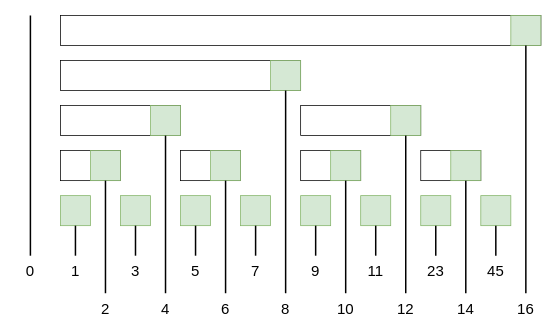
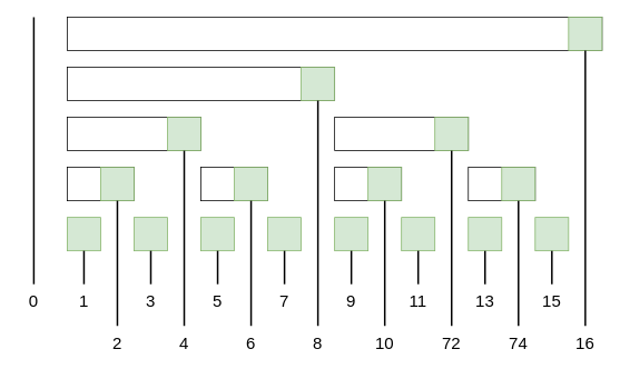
  <mxCell id="0" />
  <mxCell id="1" parent="0" />
  <mxCell id="2" value="" style="rounded=0;whiteSpace=wrap;html=1;" vertex="1" parent="1"><mxGeometry x="80" y="20" width="640" height="40" as="geometry" /></mxCell>
  <mxCell id="3" value="" style="whiteSpace=wrap;html=1;aspect=fixed;fillColor=#d5e8d4;strokeColor=#82b366;" vertex="1" parent="1"><mxGeometry x="680" y="20" width="40" height="40" as="geometry" /></mxCell>
  <mxCell id="4" value="" style="rounded=0;whiteSpace=wrap;html=1;" vertex="1" parent="1"><mxGeometry x="80" y="80" width="320" height="40" as="geometry" /></mxCell>
  <mxCell id="5" value="" style="rounded=0;whiteSpace=wrap;html=1;" vertex="1" parent="1"><mxGeometry x="80" y="140" width="160" height="40" as="geometry" /></mxCell>
  <mxCell id="6" value="" style="whiteSpace=wrap;html=1;aspect=fixed;fillColor=#d5e8d4;strokeColor=#82b366;" vertex="1" parent="1"><mxGeometry x="200" y="140" width="40" height="40" as="geometry" /></mxCell>
  <mxCell id="7" value="" style="rounded=0;whiteSpace=wrap;html=1;" vertex="1" parent="1"><mxGeometry x="80" y="200" width="80" height="40" as="geometry" /></mxCell>
  <mxCell id="8" value="" style="whiteSpace=wrap;html=1;aspect=fixed;fillColor=#d5e8d4;strokeColor=#82b366;" vertex="1" parent="1"><mxGeometry x="360" y="80" width="40" height="40" as="geometry" /></mxCell>
  <mxCell id="9" value="" style="whiteSpace=wrap;html=1;aspect=fixed;fillColor=#d5e8d4;strokeColor=#82b366;" vertex="1" parent="1"><mxGeometry x="120" y="200" width="40" height="40" as="geometry" /></mxCell>
  <mxCell id="10" value="" style="whiteSpace=wrap;html=1;aspect=fixed;fillColor=#d5e8d4;strokeColor=#82b366;" vertex="1" parent="1"><mxGeometry x="80" y="260" width="40" height="40" as="geometry" /></mxCell>
  <mxCell id="11" value="" style="whiteSpace=wrap;html=1;aspect=fixed;fillColor=#d5e8d4;strokeColor=#82b366;" vertex="1" parent="1"><mxGeometry x="160" y="260" width="40" height="40" as="geometry" /></mxCell>
  <mxCell id="12" value="" style="rounded=0;whiteSpace=wrap;html=1;" vertex="1" parent="1"><mxGeometry x="240" y="200" width="80" height="40" as="geometry" /></mxCell>
  <mxCell id="13" value="" style="whiteSpace=wrap;html=1;aspect=fixed;fillColor=#d5e8d4;strokeColor=#82b366;" vertex="1" parent="1"><mxGeometry x="280" y="200" width="40" height="40" as="geometry" /></mxCell>
  <mxCell id="14" value="" style="whiteSpace=wrap;html=1;aspect=fixed;fillColor=#d5e8d4;strokeColor=#82b366;" vertex="1" parent="1"><mxGeometry x="240" y="260" width="40" height="40" as="geometry" /></mxCell>
  <mxCell id="15" value="" style="whiteSpace=wrap;html=1;aspect=fixed;fillColor=#d5e8d4;strokeColor=#82b366;" vertex="1" parent="1"><mxGeometry x="320" y="260" width="40" height="40" as="geometry" /></mxCell>
  <mxCell id="16" value="" style="rounded=0;whiteSpace=wrap;html=1;" vertex="1" parent="1"><mxGeometry x="400" y="140" width="160" height="40" as="geometry" /></mxCell>
  <mxCell id="17" value="" style="whiteSpace=wrap;html=1;aspect=fixed;fillColor=#d5e8d4;strokeColor=#82b366;" vertex="1" parent="1"><mxGeometry x="520" y="140" width="40" height="40" as="geometry" /></mxCell>
  <mxCell id="18" value="" style="rounded=0;whiteSpace=wrap;html=1;" vertex="1" parent="1"><mxGeometry x="400" y="200" width="80" height="40" as="geometry" /></mxCell>
  <mxCell id="19" value="" style="whiteSpace=wrap;html=1;aspect=fixed;fillColor=#d5e8d4;strokeColor=#82b366;" vertex="1" parent="1"><mxGeometry x="440" y="200" width="40" height="40" as="geometry" /></mxCell>
  <mxCell id="20" value="" style="whiteSpace=wrap;html=1;aspect=fixed;fillColor=#d5e8d4;strokeColor=#82b366;" vertex="1" parent="1"><mxGeometry x="400" y="260" width="40" height="40" as="geometry" /></mxCell>
  <mxCell id="21" value="" style="whiteSpace=wrap;html=1;aspect=fixed;fillColor=#d5e8d4;strokeColor=#82b366;" vertex="1" parent="1"><mxGeometry x="480" y="260" width="40" height="40" as="geometry" /></mxCell>
  <mxCell id="22" value="" style="rounded=0;whiteSpace=wrap;html=1;" vertex="1" parent="1"><mxGeometry x="560" y="200" width="80" height="40" as="geometry" /></mxCell>
  <mxCell id="23" value="" style="whiteSpace=wrap;html=1;aspect=fixed;fillColor=#d5e8d4;strokeColor=#82b366;" vertex="1" parent="1"><mxGeometry x="600" y="200" width="40" height="40" as="geometry" /></mxCell>
  <mxCell id="24" value="" style="whiteSpace=wrap;html=1;aspect=fixed;fillColor=#d5e8d4;strokeColor=#82b366;" vertex="1" parent="1"><mxGeometry x="560" y="260" width="40" height="40" as="geometry" /></mxCell>
  <mxCell id="25" value="" style="whiteSpace=wrap;html=1;aspect=fixed;fillColor=#d5e8d4;strokeColor=#82b366;" vertex="1" parent="1"><mxGeometry x="640" y="260" width="40" height="40" as="geometry" /></mxCell>
  <mxCell id="26" value="" style="endArrow=none;html=1;entryX=0.5;entryY=1;entryDx=0;entryDy=0;strokeWidth=2;fillColor=#d5e8d4;strokeColor=#000000;" edge="1" parent="1" target="10"><mxGeometry width="50" height="50" relative="1" as="geometry"><mxPoint x="100" y="340" as="sourcePoint" /><mxPoint x="130" y="320" as="targetPoint" /></mxGeometry></mxCell>
  <mxCell id="27" value="" style="endArrow=none;html=1;strokeColor=#000000;strokeWidth=2;" edge="1" parent="1"><mxGeometry width="50" height="50" relative="1" as="geometry"><mxPoint x="40" y="340" as="sourcePoint" /><mxPoint x="40" y="20" as="targetPoint" /></mxGeometry></mxCell>
  <mxCell id="28" value="&lt;font style=&quot;font-size: 20px&quot;&gt;0&lt;/font&gt;" style="text;html=1;strokeColor=none;fillColor=none;align=center;verticalAlign=middle;whiteSpace=wrap;rounded=0;" vertex="1" parent="1"><mxGeometry x="20" y="350" width="40" height="20" as="geometry" /></mxCell>
  <mxCell id="29" value="&lt;font style=&quot;font-size: 20px&quot;&gt;1&lt;/font&gt;" style="text;html=1;strokeColor=none;fillColor=none;align=center;verticalAlign=middle;whiteSpace=wrap;rounded=0;" vertex="1" parent="1"><mxGeometry x="80" y="350" width="40" height="20" as="geometry" /></mxCell>
  <mxCell id="30" value="" style="endArrow=none;html=1;entryX=0.5;entryY=1;entryDx=0;entryDy=0;strokeWidth=2;fillColor=#d5e8d4;strokeColor=#000000;" edge="1" parent="1" target="9"><mxGeometry width="50" height="50" relative="1" as="geometry"><mxPoint x="140" y="390" as="sourcePoint" /><mxPoint x="139.5" y="300" as="targetPoint" /></mxGeometry></mxCell>
  <mxCell id="31" value="&lt;font style=&quot;font-size: 20px&quot;&gt;2&lt;/font&gt;" style="text;html=1;strokeColor=none;fillColor=none;align=center;verticalAlign=middle;whiteSpace=wrap;rounded=0;" vertex="1" parent="1"><mxGeometry x="120" y="400" width="40" height="20" as="geometry" /></mxCell>
  <mxCell id="32" value="" style="endArrow=none;html=1;entryX=0.5;entryY=1;entryDx=0;entryDy=0;strokeWidth=2;fillColor=#d5e8d4;strokeColor=#000000;" edge="1" parent="1"><mxGeometry width="50" height="50" relative="1" as="geometry"><mxPoint x="180" y="340" as="sourcePoint" /><mxPoint x="180" y="300" as="targetPoint" /></mxGeometry></mxCell>
  <mxCell id="33" value="&lt;font style=&quot;font-size: 20px&quot;&gt;3&lt;/font&gt;" style="text;html=1;strokeColor=none;fillColor=none;align=center;verticalAlign=middle;whiteSpace=wrap;rounded=0;" vertex="1" parent="1"><mxGeometry x="160" y="350" width="40" height="20" as="geometry" /></mxCell>
  <mxCell id="34" value="" style="endArrow=none;html=1;entryX=0.5;entryY=1;entryDx=0;entryDy=0;strokeWidth=2;fillColor=#d5e8d4;strokeColor=#000000;" edge="1" parent="1" target="6"><mxGeometry width="50" height="50" relative="1" as="geometry"><mxPoint x="220" y="390" as="sourcePoint" /><mxPoint x="220" y="240" as="targetPoint" /></mxGeometry></mxCell>
  <mxCell id="35" value="&lt;font style=&quot;font-size: 20px&quot;&gt;4&lt;/font&gt;" style="text;html=1;strokeColor=none;fillColor=none;align=center;verticalAlign=middle;whiteSpace=wrap;rounded=0;" vertex="1" parent="1"><mxGeometry x="200" y="400" width="40" height="20" as="geometry" /></mxCell>
  <mxCell id="36" value="" style="endArrow=none;html=1;entryX=0.5;entryY=1;entryDx=0;entryDy=0;strokeWidth=2;fillColor=#d5e8d4;strokeColor=#000000;" edge="1" parent="1"><mxGeometry width="50" height="50" relative="1" as="geometry"><mxPoint x="300" y="390" as="sourcePoint" /><mxPoint x="300" y="240" as="targetPoint" /></mxGeometry></mxCell>
  <mxCell id="37" value="&lt;font style=&quot;font-size: 20px&quot;&gt;6&lt;/font&gt;" style="text;html=1;strokeColor=none;fillColor=none;align=center;verticalAlign=middle;whiteSpace=wrap;rounded=0;" vertex="1" parent="1"><mxGeometry x="280" y="400" width="40" height="20" as="geometry" /></mxCell>
  <mxCell id="38" value="" style="endArrow=none;html=1;entryX=0.5;entryY=1;entryDx=0;entryDy=0;strokeWidth=2;fillColor=#d5e8d4;strokeColor=#000000;" edge="1" parent="1"><mxGeometry width="50" height="50" relative="1" as="geometry"><mxPoint x="260" y="340" as="sourcePoint" /><mxPoint x="260" y="300" as="targetPoint" /></mxGeometry></mxCell>
  <mxCell id="39" value="&lt;font style=&quot;font-size: 20px&quot;&gt;5&lt;/font&gt;" style="text;html=1;strokeColor=none;fillColor=none;align=center;verticalAlign=middle;whiteSpace=wrap;rounded=0;" vertex="1" parent="1"><mxGeometry x="240" y="350" width="40" height="20" as="geometry" /></mxCell>
  <mxCell id="40" value="" style="endArrow=none;html=1;entryX=0.5;entryY=1;entryDx=0;entryDy=0;strokeWidth=2;fillColor=#d5e8d4;strokeColor=#000000;" edge="1" parent="1"><mxGeometry width="50" height="50" relative="1" as="geometry"><mxPoint x="340" y="340" as="sourcePoint" /><mxPoint x="340" y="300" as="targetPoint" /></mxGeometry></mxCell>
  <mxCell id="41" value="&lt;font style=&quot;font-size: 20px&quot;&gt;7&lt;/font&gt;" style="text;html=1;strokeColor=none;fillColor=none;align=center;verticalAlign=middle;whiteSpace=wrap;rounded=0;" vertex="1" parent="1"><mxGeometry x="320" y="350" width="40" height="20" as="geometry" /></mxCell>
  <mxCell id="42" value="" style="endArrow=none;html=1;entryX=0.5;entryY=1;entryDx=0;entryDy=0;strokeWidth=2;fillColor=#d5e8d4;strokeColor=#000000;" edge="1" parent="1"><mxGeometry width="50" height="50" relative="1" as="geometry"><mxPoint x="420" y="340" as="sourcePoint" /><mxPoint x="420" y="300" as="targetPoint" /></mxGeometry></mxCell>
  <mxCell id="43" value="&lt;font style=&quot;font-size: 20px&quot;&gt;9&lt;/font&gt;" style="text;html=1;strokeColor=none;fillColor=none;align=center;verticalAlign=middle;whiteSpace=wrap;rounded=0;" vertex="1" parent="1"><mxGeometry x="400" y="350" width="40" height="20" as="geometry" /></mxCell>
  <mxCell id="44" value="" style="endArrow=none;html=1;entryX=0.5;entryY=1;entryDx=0;entryDy=0;strokeWidth=2;fillColor=#d5e8d4;strokeColor=#000000;" edge="1" parent="1"><mxGeometry width="50" height="50" relative="1" as="geometry"><mxPoint x="500" y="340" as="sourcePoint" /><mxPoint x="500" y="300" as="targetPoint" /></mxGeometry></mxCell>
  <mxCell id="45" value="&lt;font style=&quot;font-size: 20px&quot;&gt;11&lt;/font&gt;" style="text;html=1;strokeColor=none;fillColor=none;align=center;verticalAlign=middle;whiteSpace=wrap;rounded=0;" vertex="1" parent="1"><mxGeometry x="480" y="350" width="40" height="20" as="geometry" /></mxCell>
  <mxCell id="46" value="" style="endArrow=none;html=1;entryX=0.5;entryY=1;entryDx=0;entryDy=0;strokeWidth=2;fillColor=#d5e8d4;strokeColor=#000000;" edge="1" parent="1"><mxGeometry width="50" height="50" relative="1" as="geometry"><mxPoint x="580" y="340" as="sourcePoint" /><mxPoint x="580" y="300" as="targetPoint" /></mxGeometry></mxCell>
- <mxCell id="47" value="&lt;font style=&quot;font-size: 20px&quot;&gt;23&lt;/font&gt;" style="text;html=1;strokeColor=none;fillColor=none;align=center;verticalAlign=middle;whiteSpace=wrap;rounded=0;" vertex="1" parent="1"><mxGeometry x="560" y="350" width="40" height="20" as="geometry" /></mxCell>
+ <mxCell id="47" value="&lt;font style=&quot;font-size: 20px&quot;&gt;13&lt;/font&gt;" style="text;html=1;strokeColor=none;fillColor=none;align=center;verticalAlign=middle;whiteSpace=wrap;rounded=0;" vertex="1" parent="1"><mxGeometry x="560" y="350" width="40" height="20" as="geometry" /></mxCell>
  <mxCell id="48" value="" style="endArrow=none;html=1;entryX=0.5;entryY=1;entryDx=0;entryDy=0;strokeWidth=2;fillColor=#d5e8d4;strokeColor=#000000;" edge="1" parent="1"><mxGeometry width="50" height="50" relative="1" as="geometry"><mxPoint x="660" y="340" as="sourcePoint" /><mxPoint x="660" y="300" as="targetPoint" /></mxGeometry></mxCell>
- <mxCell id="49" value="&lt;font style=&quot;font-size: 20px&quot;&gt;45&lt;/font&gt;" style="text;html=1;strokeColor=none;fillColor=none;align=center;verticalAlign=middle;whiteSpace=wrap;rounded=0;" vertex="1" parent="1"><mxGeometry x="640" y="350" width="40" height="20" as="geometry" /></mxCell>
+ <mxCell id="49" value="&lt;font style=&quot;font-size: 20px&quot;&gt;15&lt;/font&gt;" style="text;html=1;strokeColor=none;fillColor=none;align=center;verticalAlign=middle;whiteSpace=wrap;rounded=0;" vertex="1" parent="1"><mxGeometry x="640" y="350" width="40" height="20" as="geometry" /></mxCell>
  <mxCell id="50" value="" style="endArrow=none;html=1;entryX=0.5;entryY=1;entryDx=0;entryDy=0;strokeWidth=2;fillColor=#d5e8d4;strokeColor=#000000;" edge="1" parent="1"><mxGeometry width="50" height="50" relative="1" as="geometry"><mxPoint x="540" y="390" as="sourcePoint" /><mxPoint x="540" y="180" as="targetPoint" /></mxGeometry></mxCell>
- <mxCell id="51" value="&lt;font style=&quot;font-size: 20px&quot;&gt;12&lt;/font&gt;" style="text;html=1;strokeColor=none;fillColor=none;align=center;verticalAlign=middle;whiteSpace=wrap;rounded=0;" vertex="1" parent="1"><mxGeometry x="520" y="400" width="40" height="20" as="geometry" /></mxCell>
+ <mxCell id="51" value="&lt;font style=&quot;font-size: 20px&quot;&gt;72&lt;/font&gt;" style="text;html=1;strokeColor=none;fillColor=none;align=center;verticalAlign=middle;whiteSpace=wrap;rounded=0;" vertex="1" parent="1"><mxGeometry x="520" y="400" width="40" height="20" as="geometry" /></mxCell>
  <mxCell id="52" value="" style="endArrow=none;html=1;entryX=0.5;entryY=1;entryDx=0;entryDy=0;strokeWidth=2;fillColor=#d5e8d4;strokeColor=#000000;" edge="1" parent="1"><mxGeometry width="50" height="50" relative="1" as="geometry"><mxPoint x="460" y="390" as="sourcePoint" /><mxPoint x="460" y="240" as="targetPoint" /></mxGeometry></mxCell>
  <mxCell id="53" value="&lt;font style=&quot;font-size: 20px&quot;&gt;10&lt;/font&gt;" style="text;html=1;strokeColor=none;fillColor=none;align=center;verticalAlign=middle;whiteSpace=wrap;rounded=0;" vertex="1" parent="1"><mxGeometry x="440" y="400" width="40" height="20" as="geometry" /></mxCell>
  <mxCell id="54" value="" style="endArrow=none;html=1;entryX=0.5;entryY=1;entryDx=0;entryDy=0;strokeWidth=2;fillColor=#d5e8d4;strokeColor=#000000;" edge="1" parent="1"><mxGeometry width="50" height="50" relative="1" as="geometry"><mxPoint x="620" y="390" as="sourcePoint" /><mxPoint x="620" y="240" as="targetPoint" /></mxGeometry></mxCell>
- <mxCell id="55" value="&lt;font style=&quot;font-size: 20px&quot;&gt;14&lt;/font&gt;" style="text;html=1;strokeColor=none;fillColor=none;align=center;verticalAlign=middle;whiteSpace=wrap;rounded=0;" vertex="1" parent="1"><mxGeometry x="600" y="400" width="40" height="20" as="geometry" /></mxCell>
+ <mxCell id="55" value="&lt;font style=&quot;font-size: 20px&quot;&gt;74&lt;/font&gt;" style="text;html=1;strokeColor=none;fillColor=none;align=center;verticalAlign=middle;whiteSpace=wrap;rounded=0;" vertex="1" parent="1"><mxGeometry x="600" y="400" width="40" height="20" as="geometry" /></mxCell>
  <mxCell id="56" value="" style="endArrow=none;html=1;entryX=0.5;entryY=1;entryDx=0;entryDy=0;strokeWidth=2;fillColor=#d5e8d4;strokeColor=#000000;" edge="1" parent="1" target="8"><mxGeometry width="50" height="50" relative="1" as="geometry"><mxPoint x="380" y="390" as="sourcePoint" /><mxPoint x="380" y="180" as="targetPoint" /></mxGeometry></mxCell>
  <mxCell id="57" value="&lt;font style=&quot;font-size: 20px&quot;&gt;8&lt;/font&gt;" style="text;html=1;strokeColor=none;fillColor=none;align=center;verticalAlign=middle;whiteSpace=wrap;rounded=0;" vertex="1" parent="1"><mxGeometry x="360" y="400" width="40" height="20" as="geometry" /></mxCell>
  <mxCell id="58" value="" style="endArrow=none;html=1;entryX=0.5;entryY=1;entryDx=0;entryDy=0;strokeWidth=2;fillColor=#d5e8d4;strokeColor=#000000;" edge="1" parent="1" target="3"><mxGeometry width="50" height="50" relative="1" as="geometry"><mxPoint x="700" y="390" as="sourcePoint" /><mxPoint x="699.5" y="175" as="targetPoint" /></mxGeometry></mxCell>
  <mxCell id="59" value="&lt;font style=&quot;font-size: 20px&quot;&gt;16&lt;/font&gt;" style="text;html=1;strokeColor=none;fillColor=none;align=center;verticalAlign=middle;whiteSpace=wrap;rounded=0;" vertex="1" parent="1"><mxGeometry x="680" y="400" width="40" height="20" as="geometry" /></mxCell>
